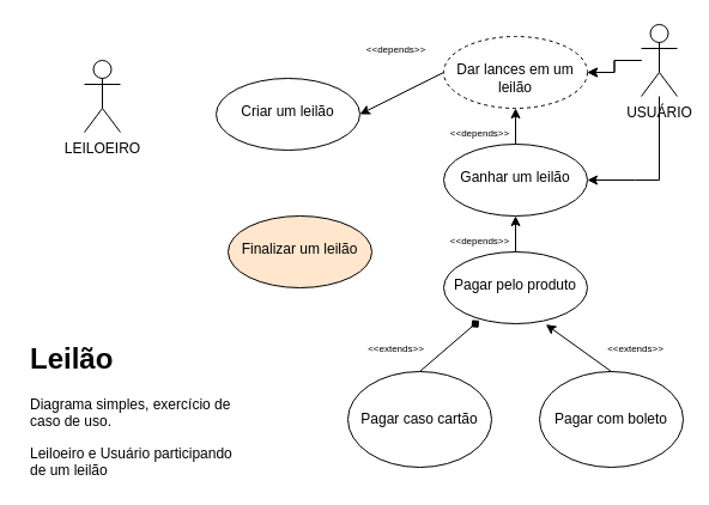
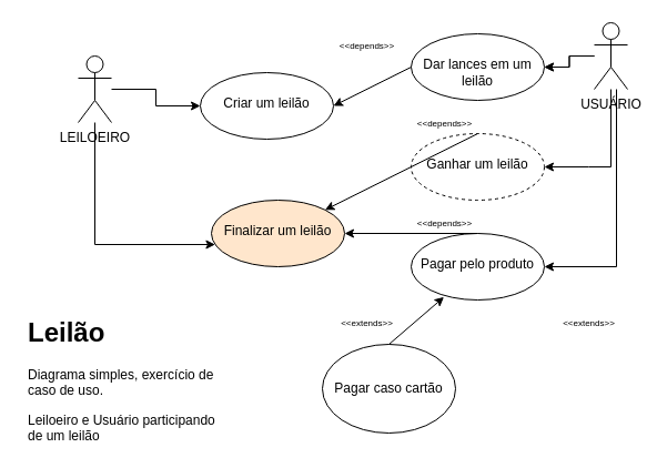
  <mxCell id="0" />
  <mxCell id="1" parent="0" />
+ <mxCell id="2" value="" style="edgeStyle=orthogonalEdgeStyle;rounded=0;orthogonalLoop=1;jettySize=auto;html=1;" edge="1" parent="1" source="4" target="10"><mxGeometry relative="1" as="geometry" /></mxCell>
+ <mxCell id="3" value="" style="edgeStyle=orthogonalEdgeStyle;rounded=0;orthogonalLoop=1;jettySize=auto;html=1;" edge="1" parent="1" source="4" target="11"><mxGeometry relative="1" as="geometry"><Array as="points"><mxPoint x="85" y="220" /></Array></mxGeometry></mxCell>
  <mxCell id="4" value="LEILOEIRO" style="shape=umlActor;verticalLabelPosition=bottom;verticalAlign=top;html=1;outlineConnect=0;" vertex="1" parent="1"><mxGeometry x="70" y="50" width="30" height="60" as="geometry" /></mxCell>
  <mxCell id="5" value="" style="edgeStyle=orthogonalEdgeStyle;rounded=0;orthogonalLoop=1;jettySize=auto;html=1;" edge="1" parent="1" source="9" target="12"><mxGeometry relative="1" as="geometry" /></mxCell>
  <mxCell id="6" value="" style="edgeStyle=orthogonalEdgeStyle;rounded=0;orthogonalLoop=1;jettySize=auto;html=1;" edge="1" parent="1" source="9" target="12"><mxGeometry relative="1" as="geometry" /></mxCell>
  <mxCell id="7" value="" style="edgeStyle=orthogonalEdgeStyle;rounded=0;orthogonalLoop=1;jettySize=auto;html=1;" edge="1" parent="1" source="9" target="13"><mxGeometry relative="1" as="geometry"><Array as="points"><mxPoint x="530" y="150" /><mxPoint x="530" y="150" /></Array></mxGeometry></mxCell>
+ <mxCell id="8" value="" style="edgeStyle=orthogonalEdgeStyle;rounded=0;orthogonalLoop=1;jettySize=auto;html=1;" edge="1" parent="1" source="9" target="14"><mxGeometry relative="1" as="geometry"><Array as="points"><mxPoint x="555" y="240" /></Array></mxGeometry></mxCell>
  <mxCell id="9" value="USUÁRIO" style="shape=umlActor;verticalLabelPosition=bottom;verticalAlign=top;html=1;outlineConnect=0;" vertex="1" parent="1"><mxGeometry x="535" y="20" width="30" height="60" as="geometry" /></mxCell>
  <mxCell id="10" value="&lt;br&gt;Criar um leilão" style="ellipse;whiteSpace=wrap;html=1;verticalAlign=top;" vertex="1" parent="1"><mxGeometry x="180" y="65" width="120" height="60" as="geometry" /></mxCell>
  <mxCell id="11" value="&lt;br&gt;Finalizar um leilão" style="ellipse;whiteSpace=wrap;html=1;verticalAlign=top;fillColor=#ffe6cc;" vertex="1" parent="1"><mxGeometry x="190" y="180" width="120" height="60" as="geometry" /></mxCell>
- <mxCell id="12" value="&lt;br&gt;Dar lances em um leilão" style="ellipse;whiteSpace=wrap;html=1;verticalAlign=top;dashed=1;" vertex="1" parent="1"><mxGeometry x="370" y="30" width="120" height="60" as="geometry" /></mxCell>
- <mxCell id="13" value="&lt;br&gt;Ganhar um leilão" style="ellipse;whiteSpace=wrap;html=1;verticalAlign=top;" vertex="1" parent="1"><mxGeometry x="370" y="120" width="120" height="60" as="geometry" /></mxCell>
+ <mxCell id="12" value="&lt;br&gt;Dar lances em um leilão" style="ellipse;whiteSpace=wrap;html=1;verticalAlign=top;" vertex="1" parent="1"><mxGeometry x="370" y="30" width="120" height="60" as="geometry" /></mxCell>
+ <mxCell id="13" value="&lt;br&gt;Ganhar um leilão" style="ellipse;whiteSpace=wrap;html=1;verticalAlign=top;dashed=1;" vertex="1" parent="1"><mxGeometry x="370" y="120" width="120" height="60" as="geometry" /></mxCell>
  <mxCell id="14" value="&lt;br&gt;Pagar pelo produto" style="ellipse;whiteSpace=wrap;html=1;verticalAlign=top;" vertex="1" parent="1"><mxGeometry x="370" y="210" width="120" height="60" as="geometry" /></mxCell>
- <mxCell id="15" value="" style="endArrow=classic;html=1;rounded=0;entryX=0.5;entryY=1;entryDx=0;entryDy=0;exitX=0.5;exitY=0;exitDx=0;exitDy=0;" edge="1" parent="1" source="14" target="13"><mxGeometry width="50" height="50" relative="1" as="geometry"><mxPoint x="410" y="220" as="sourcePoint" /><mxPoint x="460" y="170" as="targetPoint" /></mxGeometry></mxCell>
- <mxCell id="16" value="" style="endArrow=classic;html=1;rounded=0;entryX=0.5;entryY=1;entryDx=0;entryDy=0;exitX=0.5;exitY=0;exitDx=0;exitDy=0;" edge="1" parent="1" source="13" target="12"><mxGeometry width="50" height="50" relative="1" as="geometry"><mxPoint x="420" y="140" as="sourcePoint" /><mxPoint x="470" y="90" as="targetPoint" /></mxGeometry></mxCell>
+ <mxCell id="15" value="" style="endArrow=classic;html=1;rounded=0;exitX=0.5;exitY=0;exitDx=0;exitDy=0;" edge="1" parent="1" source="14" target="11"><mxGeometry width="50" height="50" relative="1" as="geometry"><mxPoint x="410" y="220" as="sourcePoint" /><mxPoint x="460" y="170" as="targetPoint" /></mxGeometry></mxCell>
+ <mxCell id="16" value="" style="endArrow=classic;html=1;rounded=0;exitX=0.5;exitY=0;exitDx=0;exitDy=0;" edge="1" parent="1" source="13" target="11"><mxGeometry width="50" height="50" relative="1" as="geometry"><mxPoint x="420" y="140" as="sourcePoint" /><mxPoint x="470" y="90" as="targetPoint" /></mxGeometry></mxCell>
  <mxCell id="17" value="&lt;font style=&quot;font-size: 8px&quot;&gt;&amp;lt;&amp;lt;depends&amp;gt;&amp;gt;&lt;/font&gt;" style="text;html=1;align=center;verticalAlign=middle;resizable=0;points=[];autosize=1;strokeColor=none;fillColor=none;" vertex="1" parent="1"><mxGeometry x="370" y="190" width="60" height="20" as="geometry" /></mxCell>
  <mxCell id="18" value="&lt;font style=&quot;font-size: 8px&quot;&gt;&amp;lt;&amp;lt;depends&amp;gt;&amp;gt;&lt;/font&gt;" style="text;html=1;align=center;verticalAlign=middle;resizable=0;points=[];autosize=1;strokeColor=none;fillColor=none;" vertex="1" parent="1"><mxGeometry x="370" y="100" width="60" height="20" as="geometry" /></mxCell>
  <mxCell id="19" value="" style="endArrow=classic;html=1;rounded=0;fontSize=8;exitX=0;exitY=0.5;exitDx=0;exitDy=0;entryX=1;entryY=0.5;entryDx=0;entryDy=0;" edge="1" parent="1" source="12" target="10"><mxGeometry width="50" height="50" relative="1" as="geometry"><mxPoint x="250" y="270" as="sourcePoint" /><mxPoint x="300" y="220" as="targetPoint" /></mxGeometry></mxCell>
  <mxCell id="20" value="&lt;font style=&quot;font-size: 8px&quot;&gt;&amp;lt;&amp;lt;depends&amp;gt;&amp;gt;&lt;/font&gt;" style="text;html=1;align=center;verticalAlign=middle;resizable=0;points=[];autosize=1;strokeColor=none;fillColor=none;" vertex="1" parent="1"><mxGeometry x="300" y="30" width="60" height="20" as="geometry" /></mxCell>
  <mxCell id="21" value="&lt;font style=&quot;font-size: 12px&quot;&gt;Pagar caso cartão&lt;/font&gt;" style="ellipse;whiteSpace=wrap;html=1;fontSize=8;" vertex="1" parent="1"><mxGeometry x="290" y="310" width="120" height="80" as="geometry" /></mxCell>
- <mxCell id="22" value="&lt;font style=&quot;font-size: 12px&quot;&gt;Pagar com boleto&lt;/font&gt;" style="ellipse;whiteSpace=wrap;html=1;fontSize=8;" vertex="1" parent="1"><mxGeometry x="450" y="310" width="120" height="80" as="geometry" /></mxCell>
- <mxCell id="23" value="" style="endArrow=diamond;html=1;rounded=0;fontSize=12;entryX=0.246;entryY=0.956;entryDx=0;entryDy=0;entryPerimeter=0;exitX=0.5;exitY=0;exitDx=0;exitDy=0;" edge="1" parent="1" source="21" target="14"><mxGeometry width="50" height="50" relative="1" as="geometry"><mxPoint x="250" y="270" as="sourcePoint" /><mxPoint x="300" y="220" as="targetPoint" /></mxGeometry></mxCell>
- <mxCell id="24" value="" style="endArrow=classic;html=1;rounded=0;fontSize=12;entryX=0.711;entryY=1.011;entryDx=0;entryDy=0;entryPerimeter=0;exitX=0.5;exitY=0;exitDx=0;exitDy=0;" edge="1" parent="1" source="22" target="14"><mxGeometry width="50" height="50" relative="1" as="geometry"><mxPoint x="250" y="270" as="sourcePoint" /><mxPoint x="300" y="220" as="targetPoint" /></mxGeometry></mxCell>
+ <mxCell id="23" value="" style="endArrow=classic;html=1;rounded=0;fontSize=12;entryX=0.246;entryY=0.956;entryDx=0;entryDy=0;entryPerimeter=0;exitX=0.5;exitY=0;exitDx=0;exitDy=0;" edge="1" parent="1" source="21" target="14"><mxGeometry width="50" height="50" relative="1" as="geometry"><mxPoint x="250" y="270" as="sourcePoint" /><mxPoint x="300" y="220" as="targetPoint" /></mxGeometry></mxCell>
  <mxCell id="25" value="&lt;font style=&quot;font-size: 8px&quot;&gt;&amp;lt;&amp;lt;extends&amp;gt;&amp;gt;&lt;/font&gt;" style="text;html=1;align=center;verticalAlign=middle;resizable=0;points=[];autosize=1;strokeColor=none;fillColor=none;" vertex="1" parent="1"><mxGeometry x="300" y="280" width="60" height="20" as="geometry" /></mxCell>
  <mxCell id="26" value="&lt;font style=&quot;font-size: 8px&quot;&gt;&amp;lt;&amp;lt;extends&amp;gt;&amp;gt;&lt;/font&gt;" style="text;html=1;align=center;verticalAlign=middle;resizable=0;points=[];autosize=1;strokeColor=none;fillColor=none;" vertex="1" parent="1"><mxGeometry x="500" y="280" width="60" height="20" as="geometry" /></mxCell>
  <mxCell id="27" value="&lt;h1&gt;Leilão&lt;/h1&gt;&lt;p&gt;Diagrama simples, exercício de caso de uso.&lt;/p&gt;&lt;p&gt;Leiloeiro e Usuário participando de um leilão&amp;nbsp;&lt;/p&gt;" style="text;html=1;strokeColor=none;fillColor=none;spacing=5;spacingTop=-20;whiteSpace=wrap;overflow=hidden;rounded=0;fontSize=12;" vertex="1" parent="1"><mxGeometry x="20" y="280" width="190" height="120" as="geometry" /></mxCell>
